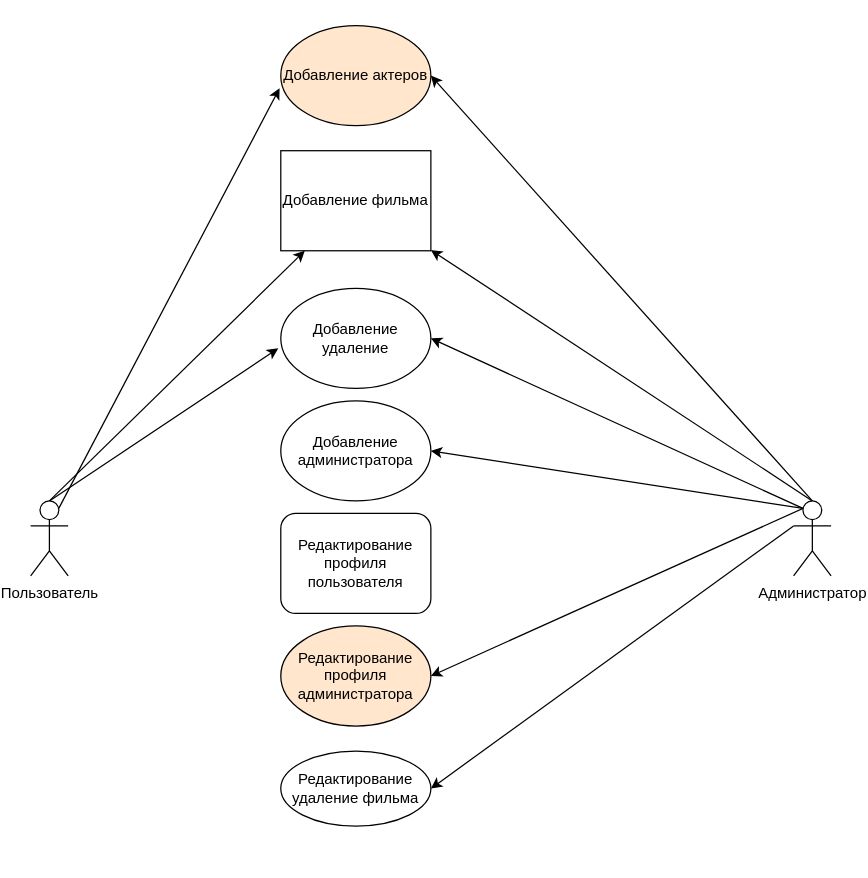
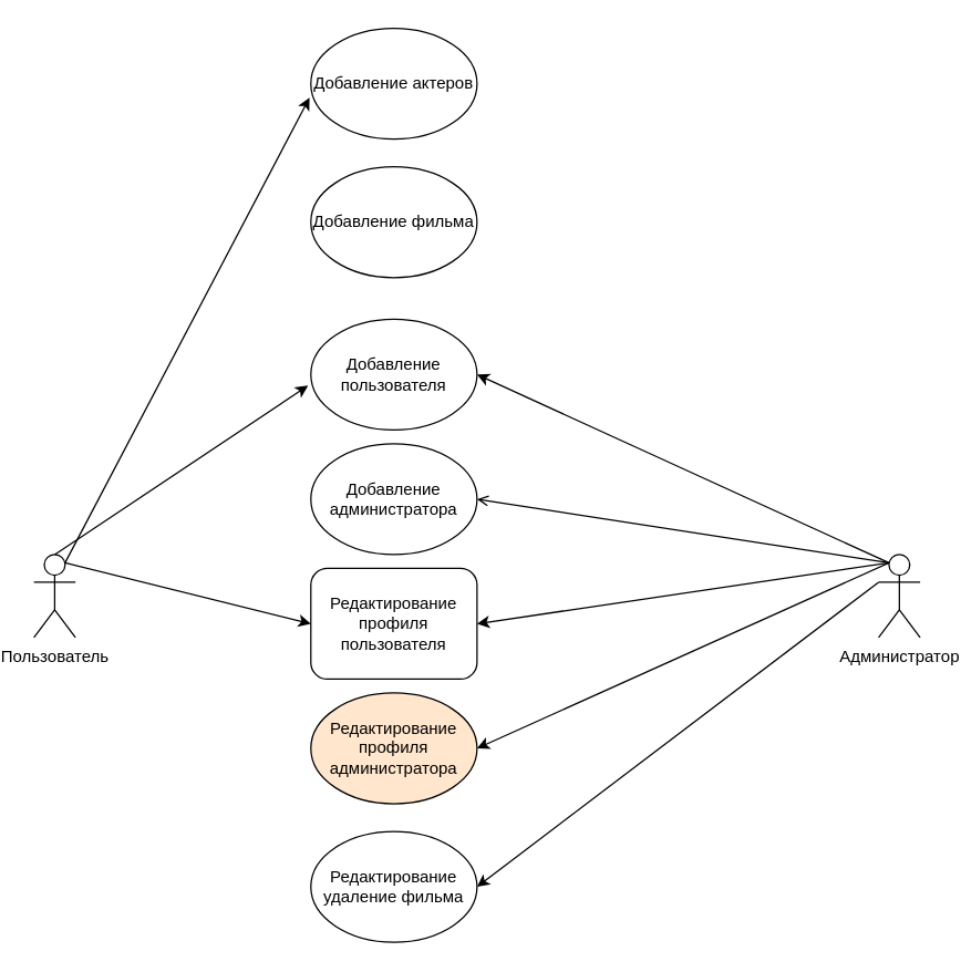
  <mxCell id="0" />
  <mxCell id="1" parent="0" />
  <mxCell id="2" value="&lt;font style=&quot;vertical-align: inherit&quot;&gt;&lt;font style=&quot;vertical-align: inherit&quot;&gt;&lt;font style=&quot;vertical-align: inherit&quot;&gt;&lt;font style=&quot;vertical-align: inherit&quot;&gt;Пользователь&lt;/font&gt;&lt;/font&gt;&lt;/font&gt;&lt;/font&gt;" style="shape=umlActor;verticalLabelPosition=bottom;verticalAlign=top;html=1;outlineConnect=0;" vertex="1" parent="1"><mxGeometry x="20" y="400" width="30" height="60" as="geometry" /></mxCell>
  <mxCell id="3" value="&lt;font style=&quot;vertical-align: inherit&quot;&gt;&lt;font style=&quot;vertical-align: inherit&quot;&gt;&lt;font style=&quot;vertical-align: inherit&quot;&gt;&lt;font style=&quot;vertical-align: inherit&quot;&gt;Администратор&lt;/font&gt;&lt;/font&gt;&lt;/font&gt;&lt;/font&gt;" style="shape=umlActor;verticalLabelPosition=bottom;verticalAlign=top;html=1;outlineConnect=0;" vertex="1" parent="1"><mxGeometry x="630" y="400" width="30" height="60" as="geometry" /></mxCell>
- <mxCell id="4" value="&lt;font style=&quot;vertical-align: inherit&quot;&gt;&lt;font style=&quot;vertical-align: inherit&quot;&gt;Добавление фильма&lt;/font&gt;&lt;/font&gt;" style="whiteSpace=wrap;html=1;rounded=0;" vertex="1" parent="1"><mxGeometry x="220" y="120" width="120" height="80" as="geometry" /></mxCell>
- <mxCell id="5" value="" style="endArrow=classic;html=1;rounded=0;exitX=0.5;exitY=0;exitDx=0;exitDy=0;exitPerimeter=0;" edge="1" parent="1" source="2" target="4"><mxGeometry width="50" height="50" relative="1" as="geometry"><mxPoint x="220" y="350" as="sourcePoint" /><mxPoint x="290" y="430" as="targetPoint" /><Array as="points" /></mxGeometry></mxCell>
- <mxCell id="6" value="" style="endArrow=classic;html=1;rounded=0;exitX=0.5;exitY=0;exitDx=0;exitDy=0;exitPerimeter=0;" edge="1" parent="1" source="3" target="4"><mxGeometry width="50" height="50" relative="1" as="geometry"><mxPoint x="240" y="480" as="sourcePoint" /><mxPoint x="290" y="430" as="targetPoint" /></mxGeometry></mxCell>
- <mxCell id="7" value="&lt;font style=&quot;vertical-align: inherit&quot;&gt;&lt;font style=&quot;vertical-align: inherit&quot;&gt;Добавление удаление&lt;/font&gt;&lt;/font&gt;" style="ellipse;whiteSpace=wrap;html=1;" vertex="1" parent="1"><mxGeometry x="220" y="230" width="120" height="80" as="geometry" /></mxCell>
+ <mxCell id="4" value="&lt;font style=&quot;vertical-align: inherit&quot;&gt;&lt;font style=&quot;vertical-align: inherit&quot;&gt;Добавление фильма&lt;/font&gt;&lt;/font&gt;" style="ellipse;whiteSpace=wrap;html=1;" vertex="1" parent="1"><mxGeometry x="220" y="120" width="120" height="80" as="geometry" /></mxCell>
+ <mxCell id="7" value="&lt;font style=&quot;vertical-align: inherit&quot;&gt;&lt;font style=&quot;vertical-align: inherit&quot;&gt;Добавление пользователя&lt;/font&gt;&lt;/font&gt;" style="ellipse;whiteSpace=wrap;html=1;" vertex="1" parent="1"><mxGeometry x="220" y="230" width="120" height="80" as="geometry" /></mxCell>
  <mxCell id="8" value="&lt;font style=&quot;vertical-align: inherit&quot;&gt;&lt;font style=&quot;vertical-align: inherit&quot;&gt;Добавление администратора&lt;/font&gt;&lt;/font&gt;" style="ellipse;whiteSpace=wrap;html=1;" vertex="1" parent="1"><mxGeometry x="220" y="320" width="120" height="80" as="geometry" /></mxCell>
  <mxCell id="9" value="&lt;font style=&quot;vertical-align: inherit&quot;&gt;&lt;font style=&quot;vertical-align: inherit&quot;&gt;&lt;font style=&quot;vertical-align: inherit&quot;&gt;&lt;font style=&quot;vertical-align: inherit&quot;&gt;Редактирование профиля пользователя&lt;/font&gt;&lt;/font&gt;&lt;/font&gt;&lt;/font&gt;" style="whiteSpace=wrap;html=1;rounded=1;" vertex="1" parent="1"><mxGeometry x="220" y="410" width="120" height="80" as="geometry" /></mxCell>
  <mxCell id="10" value="&lt;font style=&quot;vertical-align: inherit&quot;&gt;&lt;font style=&quot;vertical-align: inherit&quot;&gt;Редактирование профиля администратора&lt;/font&gt;&lt;/font&gt;" style="ellipse;whiteSpace=wrap;html=1;fillColor=#ffe6cc;" vertex="1" parent="1"><mxGeometry x="220" y="500" width="120" height="80" as="geometry" /></mxCell>
- <mxCell id="11" value="&lt;font style=&quot;vertical-align: inherit&quot;&gt;&lt;font style=&quot;vertical-align: inherit&quot;&gt;Редактирование удаление фильма&lt;/font&gt;&lt;/font&gt;" style="ellipse;whiteSpace=wrap;html=1;" vertex="1" parent="1"><mxGeometry x="220" y="600" width="120" height="60" as="geometry" /></mxCell>
- <mxCell id="12" value="&lt;font style=&quot;vertical-align: inherit&quot;&gt;&lt;font style=&quot;vertical-align: inherit&quot;&gt;Добавление актеров&lt;/font&gt;&lt;/font&gt;" style="ellipse;whiteSpace=wrap;html=1;fillColor=#ffe6cc;" vertex="1" parent="1"><mxGeometry x="220" y="20" width="120" height="80" as="geometry" /></mxCell>
+ <mxCell id="11" value="&lt;font style=&quot;vertical-align: inherit&quot;&gt;&lt;font style=&quot;vertical-align: inherit&quot;&gt;Редактирование удаление фильма&lt;/font&gt;&lt;/font&gt;" style="ellipse;whiteSpace=wrap;html=1;" vertex="1" parent="1"><mxGeometry x="220" y="600" width="120" height="80" as="geometry" /></mxCell>
+ <mxCell id="12" value="&lt;font style=&quot;vertical-align: inherit&quot;&gt;&lt;font style=&quot;vertical-align: inherit&quot;&gt;Добавление актеров&lt;/font&gt;&lt;/font&gt;" style="ellipse;whiteSpace=wrap;html=1;" vertex="1" parent="1"><mxGeometry x="220" y="20" width="120" height="80" as="geometry" /></mxCell>
  <mxCell id="13" value="" style="endArrow=classic;html=1;rounded=0;exitX=0.75;exitY=0.1;exitDx=0;exitDy=0;exitPerimeter=0;entryX=-0.008;entryY=0.625;entryDx=0;entryDy=0;entryPerimeter=0;" edge="1" parent="1" source="2" target="12"><mxGeometry width="50" height="50" relative="1" as="geometry"><mxPoint x="240" y="240" as="sourcePoint" /><mxPoint x="290" y="190" as="targetPoint" /></mxGeometry></mxCell>
- <mxCell id="14" value="" style="endArrow=classic;html=1;rounded=0;exitX=0.5;exitY=0;exitDx=0;exitDy=0;exitPerimeter=0;entryX=1;entryY=0.5;entryDx=0;entryDy=0;" edge="1" parent="1" source="3" target="12"><mxGeometry width="50" height="50" relative="1" as="geometry"><mxPoint x="240" y="240" as="sourcePoint" /><mxPoint x="290" y="190" as="targetPoint" /></mxGeometry></mxCell>
  <mxCell id="15" value="" style="endArrow=classic;html=1;rounded=0;exitX=0.5;exitY=0;exitDx=0;exitDy=0;exitPerimeter=0;entryX=-0.017;entryY=0.6;entryDx=0;entryDy=0;entryPerimeter=0;" edge="1" parent="1" source="2" target="7"><mxGeometry width="50" height="50" relative="1" as="geometry"><mxPoint x="240" y="240" as="sourcePoint" /><mxPoint x="290" y="190" as="targetPoint" /></mxGeometry></mxCell>
  <mxCell id="16" value="" style="endArrow=classic;html=1;rounded=0;exitX=0.25;exitY=0.1;exitDx=0;exitDy=0;exitPerimeter=0;entryX=1;entryY=0.5;entryDx=0;entryDy=0;" edge="1" parent="1" source="3" target="7"><mxGeometry width="50" height="50" relative="1" as="geometry"><mxPoint x="240" y="240" as="sourcePoint" /><mxPoint x="290" y="190" as="targetPoint" /></mxGeometry></mxCell>
- <mxCell id="17" value="" style="endArrow=classic;html=1;rounded=0;exitX=0.25;exitY=0.1;exitDx=0;exitDy=0;exitPerimeter=0;entryX=1;entryY=0.5;entryDx=0;entryDy=0;" edge="1" parent="1" source="3" target="8"><mxGeometry width="50" height="50" relative="1" as="geometry"><mxPoint x="240" y="440" as="sourcePoint" /><mxPoint x="290" y="390" as="targetPoint" /></mxGeometry></mxCell>
+ <mxCell id="17" value="" style="endArrow=open;html=1;rounded=0;exitX=0.25;exitY=0.1;exitDx=0;exitDy=0;exitPerimeter=0;entryX=1;entryY=0.5;entryDx=0;entryDy=0;" edge="1" parent="1" source="3" target="8"><mxGeometry width="50" height="50" relative="1" as="geometry"><mxPoint x="240" y="440" as="sourcePoint" /><mxPoint x="290" y="390" as="targetPoint" /></mxGeometry></mxCell>
+ <mxCell id="18" value="" style="endArrow=classic;html=1;rounded=0;exitX=0.75;exitY=0.1;exitDx=0;exitDy=0;exitPerimeter=0;entryX=0;entryY=0.5;entryDx=0;entryDy=0;" edge="1" parent="1" source="2" target="9"><mxGeometry width="50" height="50" relative="1" as="geometry"><mxPoint x="240" y="440" as="sourcePoint" /><mxPoint x="290" y="390" as="targetPoint" /></mxGeometry></mxCell>
+ <mxCell id="19" value="" style="endArrow=classic;html=1;rounded=0;exitX=0.25;exitY=0.1;exitDx=0;exitDy=0;exitPerimeter=0;entryX=1;entryY=0.5;entryDx=0;entryDy=0;" edge="1" parent="1" source="3" target="9"><mxGeometry width="50" height="50" relative="1" as="geometry"><mxPoint x="240" y="440" as="sourcePoint" /><mxPoint x="290" y="390" as="targetPoint" /></mxGeometry></mxCell>
  <mxCell id="20" value="" style="endArrow=classic;html=1;rounded=0;exitX=0.25;exitY=0.1;exitDx=0;exitDy=0;exitPerimeter=0;entryX=1;entryY=0.5;entryDx=0;entryDy=0;" edge="1" parent="1" source="3" target="10"><mxGeometry width="50" height="50" relative="1" as="geometry"><mxPoint x="240" y="440" as="sourcePoint" /><mxPoint x="290" y="390" as="targetPoint" /></mxGeometry></mxCell>
  <mxCell id="21" value="" style="endArrow=classic;html=1;rounded=0;exitX=0;exitY=0.333;exitDx=0;exitDy=0;exitPerimeter=0;entryX=1;entryY=0.5;entryDx=0;entryDy=0;" edge="1" parent="1" source="3" target="11"><mxGeometry width="50" height="50" relative="1" as="geometry"><mxPoint x="240" y="440" as="sourcePoint" /><mxPoint x="290" y="390" as="targetPoint" /></mxGeometry></mxCell>
